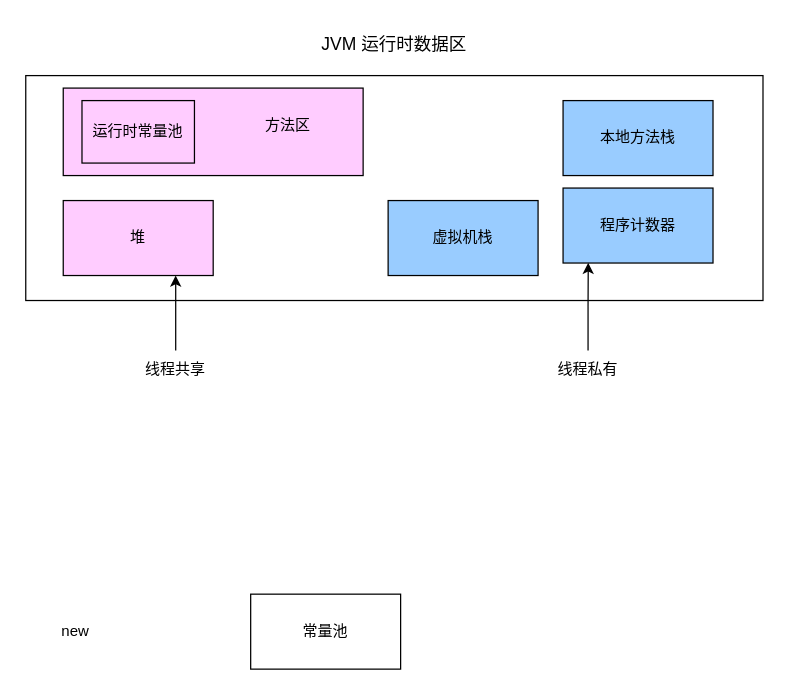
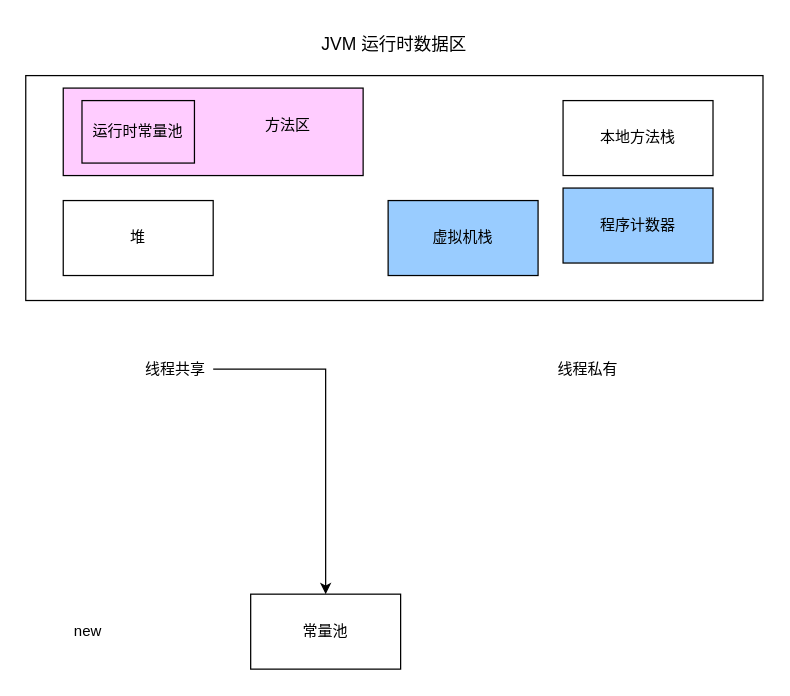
  <mxCell id="0" />
  <mxCell id="1" parent="0" />
  <mxCell id="2" value="" style="rounded=0;whiteSpace=wrap;html=1;" vertex="1" parent="1"><mxGeometry x="20" y="60" width="590" height="180" as="geometry" /></mxCell>
  <mxCell id="3" value="&lt;font style=&quot;font-size: 14px&quot;&gt;JVM 运行时数据区&lt;/font&gt;" style="text;html=1;strokeColor=none;fillColor=none;align=center;verticalAlign=middle;whiteSpace=wrap;rounded=0;" vertex="1" parent="1"><mxGeometry x="225" y="20" width="180" height="30" as="geometry" /></mxCell>
  <mxCell id="4" value="程序计数器" style="rounded=0;whiteSpace=wrap;html=1;fillColor=#99CCFF;" vertex="1" parent="1"><mxGeometry x="450" y="150" width="120" height="60" as="geometry" /></mxCell>
- <mxCell id="5" value="本地方法栈" style="rounded=0;whiteSpace=wrap;html=1;fillColor=#99CCFF;" vertex="1" parent="1"><mxGeometry x="450" y="80" width="120" height="60" as="geometry" /></mxCell>
+ <mxCell id="5" value="本地方法栈" style="rounded=0;whiteSpace=wrap;html=1;fillColor=#ffffff;" vertex="1" parent="1"><mxGeometry x="450" y="80" width="120" height="60" as="geometry" /></mxCell>
  <mxCell id="6" value="虚拟机栈" style="rounded=0;whiteSpace=wrap;html=1;fillColor=#99CCFF;" vertex="1" parent="1"><mxGeometry x="310" y="160" width="120" height="60" as="geometry" /></mxCell>
- <mxCell id="7" value="堆" style="rounded=0;whiteSpace=wrap;html=1;fillColor=#FFCCFF;" vertex="1" parent="1"><mxGeometry x="50" y="160" width="120" height="60" as="geometry" /></mxCell>
+ <mxCell id="7" value="堆" style="rounded=0;whiteSpace=wrap;html=1;fillColor=#ffffff;" vertex="1" parent="1"><mxGeometry x="50" y="160" width="120" height="60" as="geometry" /></mxCell>
  <mxCell id="8" value="" style="rounded=0;whiteSpace=wrap;html=1;fillColor=#FFCCFF;" vertex="1" parent="1"><mxGeometry x="50" y="70" width="240" height="70" as="geometry" /></mxCell>
  <mxCell id="9" value="运行时常量池" style="rounded=0;whiteSpace=wrap;html=1;fillColor=#FFCCFF;" vertex="1" parent="1"><mxGeometry x="65" y="80" width="90" height="50" as="geometry" /></mxCell>
  <mxCell id="10" value="方法区" style="text;html=1;strokeColor=none;fillColor=none;align=center;verticalAlign=middle;whiteSpace=wrap;rounded=0;" vertex="1" parent="1"><mxGeometry x="200" y="85" width="60" height="30" as="geometry" /></mxCell>
- <mxCell id="11" style="edgeStyle=orthogonalEdgeStyle;rounded=0;orthogonalLoop=1;jettySize=auto;html=1;entryX=0.75;entryY=1;entryDx=0;entryDy=0;" edge="1" parent="1" source="12" target="7"><mxGeometry relative="1" as="geometry" /></mxCell>
+ <mxCell id="11" style="edgeStyle=orthogonalEdgeStyle;rounded=0;orthogonalLoop=1;jettySize=auto;html=1;" edge="1" parent="1" source="12" target="15"><mxGeometry relative="1" as="geometry" /></mxCell>
  <mxCell id="12" value="线程共享" style="text;html=1;strokeColor=none;fillColor=none;align=center;verticalAlign=middle;whiteSpace=wrap;rounded=0;" vertex="1" parent="1"><mxGeometry x="110" y="280" width="60" height="30" as="geometry" /></mxCell>
- <mxCell id="13" style="edgeStyle=orthogonalEdgeStyle;rounded=0;orthogonalLoop=1;jettySize=auto;html=1;entryX=0.168;entryY=0.997;entryDx=0;entryDy=0;entryPerimeter=0;" edge="1" parent="1" source="14" target="4"><mxGeometry relative="1" as="geometry" /></mxCell>
  <mxCell id="14" value="线程私有" style="text;html=1;strokeColor=none;fillColor=none;align=center;verticalAlign=middle;whiteSpace=wrap;rounded=0;" vertex="1" parent="1"><mxGeometry x="440" y="280" width="60" height="30" as="geometry" /></mxCell>
  <mxCell id="15" value="常量池" style="rounded=0;whiteSpace=wrap;html=1;fillColor=#FFFFFF;" vertex="1" parent="1"><mxGeometry x="200" y="475" width="120" height="60" as="geometry" /></mxCell>
- <mxCell id="16" value="new" style="text;html=1;strokeColor=none;fillColor=none;align=center;verticalAlign=middle;whiteSpace=wrap;rounded=0;" vertex="1" parent="1"><mxGeometry x="30" y="490" width="60" height="30" as="geometry" /></mxCell>
+ <mxCell id="16" value="new" style="text;html=1;strokeColor=none;fillColor=none;align=center;verticalAlign=middle;whiteSpace=wrap;rounded=0;" vertex="1" parent="1"><mxGeometry x="40" y="490" width="60" height="30" as="geometry" /></mxCell>
